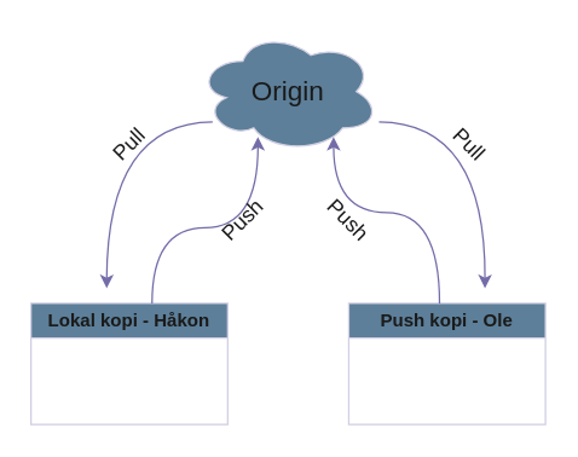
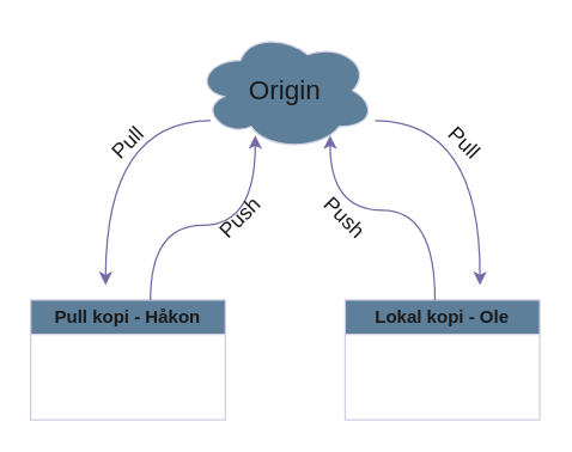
  <mxCell id="0" />
  <mxCell id="1" parent="0" />
  <mxCell id="2" value="&lt;font style=&quot;font-size: 18px;&quot;&gt;Origin&lt;/font&gt;" style="ellipse;shape=cloud;whiteSpace=wrap;html=1;labelBackgroundColor=none;fillColor=#5D7F99;strokeColor=#D0CEE2;fontColor=#1A1A1A;" vertex="1" parent="1"><mxGeometry x="130" y="20" width="120" height="80" as="geometry" /></mxCell>
- <mxCell id="3" value="&lt;div&gt;Lokal kopi - Håkon&lt;br&gt;&lt;/div&gt;" style="swimlane;whiteSpace=wrap;html=1;labelBackgroundColor=none;fillColor=#5D7F99;strokeColor=#D0CEE2;fontColor=#1A1A1A;" vertex="1" parent="1"><mxGeometry x="20" y="200" width="130" height="80" as="geometry" /></mxCell>
- <mxCell id="4" value="&lt;div&gt;Push kopi - Ole&lt;/div&gt;" style="swimlane;whiteSpace=wrap;html=1;labelBackgroundColor=none;fillColor=#5D7F99;strokeColor=#D0CEE2;fontColor=#1A1A1A;" vertex="1" parent="1"><mxGeometry x="230" y="200" width="130" height="80" as="geometry" /></mxCell>
+ <mxCell id="3" value="&lt;div&gt;Pull kopi - Håkon&lt;br&gt;&lt;/div&gt;" style="swimlane;whiteSpace=wrap;html=1;labelBackgroundColor=none;fillColor=#5D7F99;strokeColor=#D0CEE2;fontColor=#1A1A1A;" vertex="1" parent="1"><mxGeometry x="20" y="200" width="130" height="80" as="geometry" /></mxCell>
+ <mxCell id="4" value="&lt;div&gt;Lokal kopi - Ole&lt;/div&gt;" style="swimlane;whiteSpace=wrap;html=1;labelBackgroundColor=none;fillColor=#5D7F99;strokeColor=#D0CEE2;fontColor=#1A1A1A;" vertex="1" parent="1"><mxGeometry x="230" y="200" width="130" height="80" as="geometry" /></mxCell>
  <mxCell id="5" value="" style="endArrow=classic;html=1;rounded=0;edgeStyle=orthogonalEdgeStyle;curved=1;labelBackgroundColor=none;strokeColor=#736CA8;fontColor=default;" edge="1" parent="1"><mxGeometry width="50" height="50" relative="1" as="geometry"><mxPoint x="140" y="80" as="sourcePoint" /><mxPoint x="70" y="190" as="targetPoint" /></mxGeometry></mxCell>
  <mxCell id="6" value="" style="endArrow=classic;html=1;rounded=0;edgeStyle=orthogonalEdgeStyle;curved=1;labelBackgroundColor=none;strokeColor=#736CA8;fontColor=default;" edge="1" parent="1"><mxGeometry width="50" height="50" relative="1" as="geometry"><mxPoint x="100" y="200" as="sourcePoint" /><mxPoint x="170" y="90" as="targetPoint" /><Array as="points"><mxPoint x="100" y="150" /></Array></mxGeometry></mxCell>
  <mxCell id="7" value="&lt;div&gt;&lt;font style=&quot;font-size: 14px;&quot;&gt;Pull&lt;/font&gt;&lt;/div&gt;" style="text;html=1;align=center;verticalAlign=middle;whiteSpace=wrap;rounded=0;rotation=-45;labelBackgroundColor=none;fontColor=#1A1A1A;" vertex="1" parent="1"><mxGeometry x="55" y="80" width="60" height="30" as="geometry" /></mxCell>
  <mxCell id="8" value="&lt;font style=&quot;font-size: 14px;&quot;&gt;Push&lt;/font&gt;" style="text;html=1;align=center;verticalAlign=middle;whiteSpace=wrap;rounded=0;rotation=-45;labelBackgroundColor=none;fontColor=#1A1A1A;" vertex="1" parent="1"><mxGeometry x="130" y="130" width="60" height="30" as="geometry" /></mxCell>
  <mxCell id="9" value="" style="endArrow=classic;html=1;rounded=0;edgeStyle=orthogonalEdgeStyle;curved=1;labelBackgroundColor=none;strokeColor=#736CA8;fontColor=default;" edge="1" parent="1"><mxGeometry width="50" height="50" relative="1" as="geometry"><mxPoint x="250" y="80" as="sourcePoint" /><mxPoint x="320" y="190" as="targetPoint" /></mxGeometry></mxCell>
  <mxCell id="10" value="" style="endArrow=classic;html=1;rounded=0;edgeStyle=orthogonalEdgeStyle;curved=1;labelBackgroundColor=none;strokeColor=#736CA8;fontColor=default;" edge="1" parent="1"><mxGeometry width="50" height="50" relative="1" as="geometry"><mxPoint x="290" y="200" as="sourcePoint" /><mxPoint x="220" y="90" as="targetPoint" /><Array as="points"><mxPoint x="220" y="140" /></Array></mxGeometry></mxCell>
  <mxCell id="11" value="&lt;div&gt;&lt;font style=&quot;font-size: 14px;&quot;&gt;Pull&lt;/font&gt;&lt;/div&gt;" style="text;html=1;align=center;verticalAlign=middle;whiteSpace=wrap;rounded=0;rotation=45;flipV=0;flipH=1;labelBackgroundColor=none;fontColor=#1A1A1A;" vertex="1" parent="1"><mxGeometry x="280" y="80" width="60" height="30" as="geometry" /></mxCell>
  <mxCell id="12" value="&lt;font style=&quot;font-size: 14px;&quot;&gt;Push&lt;/font&gt;" style="text;html=1;align=center;verticalAlign=middle;whiteSpace=wrap;rounded=0;rotation=45;labelBackgroundColor=none;fontColor=#1A1A1A;" vertex="1" parent="1"><mxGeometry x="200" y="130" width="60" height="30" as="geometry" /></mxCell>
